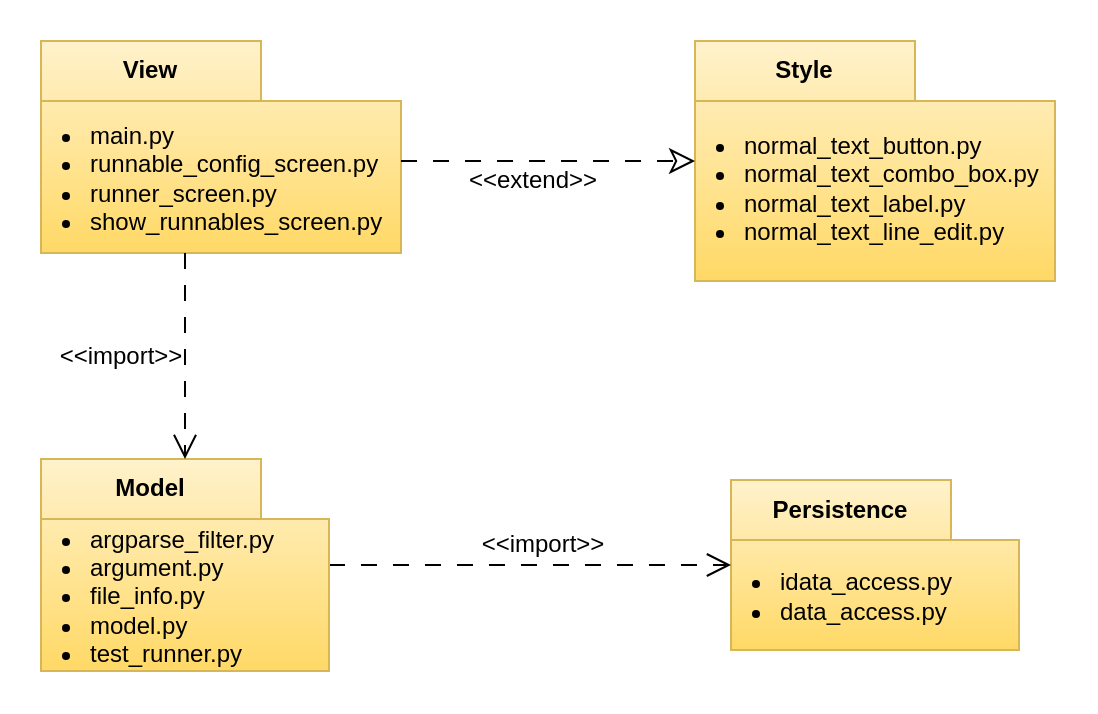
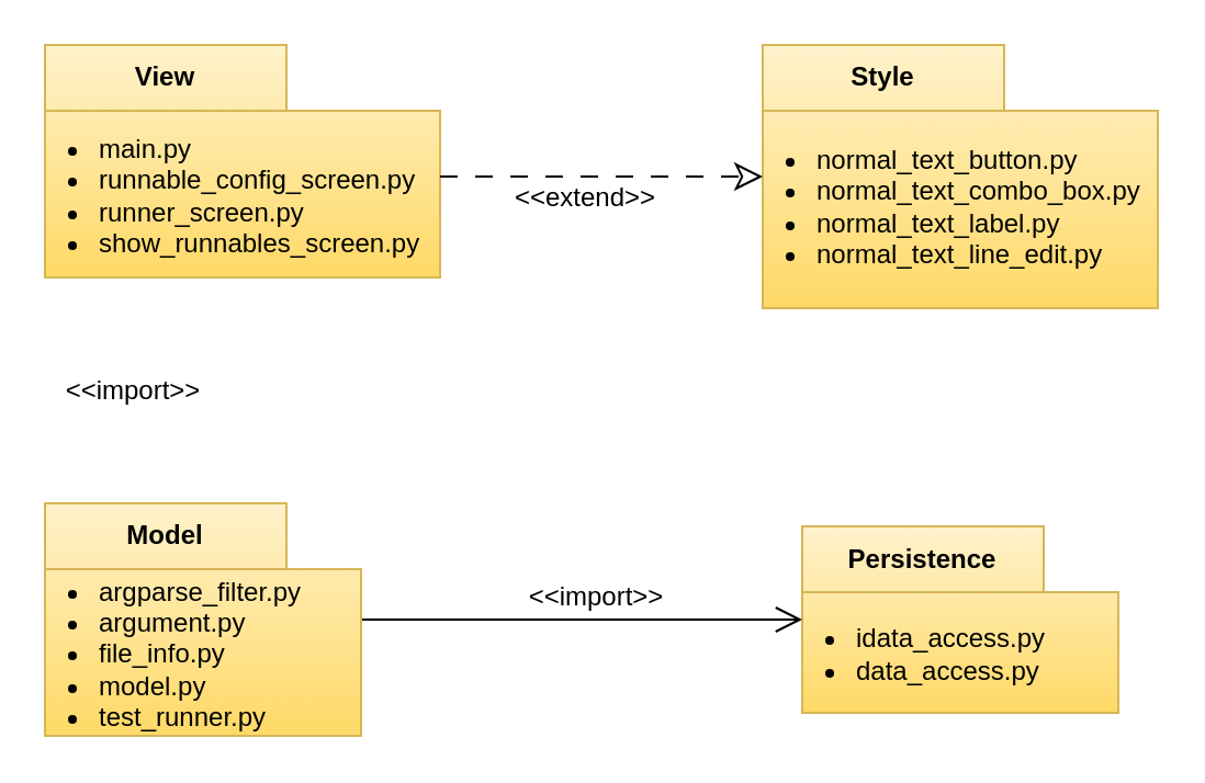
  <mxCell id="0" />
  <mxCell id="1" parent="0" />
  <mxCell id="2" value="Persistence" style="shape=folder;fontStyle=1;tabWidth=110;tabHeight=30;tabPosition=left;html=1;boundedLbl=1;labelInHeader=1;container=1;collapsible=0;whiteSpace=wrap;fillColor=#fff2cc;gradientColor=#ffd966;strokeColor=#d6b656;" parent="1" vertex="1"><mxGeometry x="365" y="239.5" width="144" height="85" as="geometry" /></mxCell>
  <mxCell id="3" value="&lt;div style=&quot;&quot;&gt;&lt;ul&gt;&lt;li&gt;idata_access.py&lt;/li&gt;&lt;li&gt;data_access.py&lt;/li&gt;&lt;/ul&gt;&lt;/div&gt;" style="html=1;strokeColor=none;resizeWidth=1;resizeHeight=1;fillColor=none;part=1;connectable=0;allowArrows=0;deletable=0;whiteSpace=wrap;align=left;" parent="2" vertex="1"><mxGeometry width="161" height="56" relative="1" as="geometry"><mxPoint x="-17" y="30" as="offset" /></mxGeometry></mxCell>
- <mxCell id="4" style="edgeStyle=orthogonalEdgeStyle;rounded=0;orthogonalLoop=1;jettySize=auto;html=1;endArrow=open;endFill=0;endSize=10;dashed=1;dashPattern=8 8;" parent="1" source="5" target="2" edge="1"><mxGeometry relative="1" as="geometry" /></mxCell>
+ <mxCell id="4" style="edgeStyle=orthogonalEdgeStyle;rounded=0;orthogonalLoop=1;jettySize=auto;html=1;endArrow=open;endFill=0;endSize=10;dashed=0;dashPattern=8 8;" parent="1" source="5" target="2" edge="1"><mxGeometry relative="1" as="geometry" /></mxCell>
  <mxCell id="5" value="Model" style="shape=folder;fontStyle=1;tabWidth=110;tabHeight=30;tabPosition=left;html=1;boundedLbl=1;labelInHeader=1;container=1;collapsible=0;whiteSpace=wrap;fillColor=#fff2cc;gradientColor=#ffd966;strokeColor=#d6b656;" parent="1" vertex="1"><mxGeometry x="20" y="229" width="144" height="106" as="geometry" /></mxCell>
  <mxCell id="6" value="&lt;div style=&quot;&quot;&gt;&lt;ul&gt;&lt;li&gt;argparse_filter.py&lt;/li&gt;&lt;li&gt;argument.py&lt;/li&gt;&lt;li&gt;file_info.py&lt;/li&gt;&lt;li&gt;model.py&lt;/li&gt;&lt;li&gt;test_runner.py&lt;/li&gt;&lt;/ul&gt;&lt;/div&gt;" style="html=1;strokeColor=none;resizeWidth=1;resizeHeight=1;fillColor=none;part=1;connectable=0;allowArrows=0;deletable=0;whiteSpace=wrap;align=left;" parent="5" vertex="1"><mxGeometry width="161" height="77" relative="1" as="geometry"><mxPoint x="-17" y="30" as="offset" /></mxGeometry></mxCell>
  <mxCell id="7" value="View" style="shape=folder;fontStyle=1;tabWidth=110;tabHeight=30;tabPosition=left;html=1;boundedLbl=1;labelInHeader=1;container=1;collapsible=0;whiteSpace=wrap;fillColor=#fff2cc;gradientColor=#ffd966;strokeColor=#d6b656;" parent="1" vertex="1"><mxGeometry x="20" y="20" width="180" height="106" as="geometry" /></mxCell>
  <mxCell id="8" value="&lt;div style=&quot;&quot;&gt;&lt;ul&gt;&lt;li&gt;main.py&lt;/li&gt;&lt;li&gt;runnable_config_screen.py&lt;/li&gt;&lt;li&gt;runner_screen.py&lt;/li&gt;&lt;li&gt;show_runnables_screen.py&lt;/li&gt;&lt;/ul&gt;&lt;/div&gt;" style="html=1;strokeColor=none;resizeWidth=1;resizeHeight=1;fillColor=none;part=1;connectable=0;allowArrows=0;deletable=0;whiteSpace=wrap;align=left;" parent="7" vertex="1"><mxGeometry width="201.25" height="77" relative="1" as="geometry"><mxPoint x="-17" y="30" as="offset" /></mxGeometry></mxCell>
  <mxCell id="9" value="Style" style="shape=folder;fontStyle=1;tabWidth=110;tabHeight=30;tabPosition=left;html=1;boundedLbl=1;labelInHeader=1;container=1;collapsible=0;whiteSpace=wrap;fillColor=#fff2cc;gradientColor=#ffd966;strokeColor=#d6b656;" parent="1" vertex="1"><mxGeometry x="347" y="20" width="180" height="120" as="geometry" /></mxCell>
  <mxCell id="10" value="&lt;div style=&quot;&quot;&gt;&lt;ul&gt;&lt;li&gt;normal_text_button.py&lt;/li&gt;&lt;li&gt;normal_text_combo_box.py&lt;/li&gt;&lt;li&gt;normal_text_label.py&lt;/li&gt;&lt;li&gt;normal_text_line_edit.py&lt;/li&gt;&lt;/ul&gt;&lt;/div&gt;" style="html=1;strokeColor=none;resizeWidth=1;resizeHeight=1;fillColor=none;part=1;connectable=0;allowArrows=0;deletable=0;whiteSpace=wrap;align=left;" parent="9" vertex="1"><mxGeometry width="201.25" height="87.17" relative="1" as="geometry"><mxPoint x="-17" y="30" as="offset" /></mxGeometry></mxCell>
  <mxCell id="11" value="&amp;lt;&amp;lt;import&amp;gt;&amp;gt;" style="text;html=1;align=center;verticalAlign=middle;resizable=0;points=[];autosize=1;strokeColor=none;fillColor=none;" parent="1" vertex="1"><mxGeometry x="231" y="259" width="79" height="26" as="geometry" /></mxCell>
- <mxCell id="12" style="edgeStyle=orthogonalEdgeStyle;rounded=0;orthogonalLoop=1;jettySize=auto;html=1;endArrow=open;endFill=0;endSize=10;dashed=1;dashPattern=8 8;" parent="1" source="7" target="5" edge="1"><mxGeometry relative="1" as="geometry"><mxPoint x="174" y="292" as="sourcePoint" /><mxPoint x="375" y="292" as="targetPoint" /><Array as="points"><mxPoint x="92" y="152" /><mxPoint x="92" y="152" /></Array></mxGeometry></mxCell>
  <mxCell id="13" value="&amp;lt;&amp;lt;import&amp;gt;&amp;gt;" style="text;html=1;align=center;verticalAlign=middle;resizable=0;points=[];autosize=1;strokeColor=none;fillColor=none;" parent="1" vertex="1"><mxGeometry x="20" y="165" width="79" height="26" as="geometry" /></mxCell>
  <mxCell id="14" style="edgeStyle=orthogonalEdgeStyle;rounded=0;orthogonalLoop=1;jettySize=auto;html=1;endArrow=classic;endFill=0;endSize=10;dashed=1;dashPattern=8 8;" parent="1" source="7" target="9" edge="1"><mxGeometry relative="1" as="geometry"><mxPoint x="102" y="136" as="sourcePoint" /><mxPoint x="102" y="239" as="targetPoint" /><Array as="points"><mxPoint x="235" y="80" /><mxPoint x="235" y="80" /></Array></mxGeometry></mxCell>
  <mxCell id="15" value="&amp;lt;&amp;lt;extend&amp;gt;&amp;gt;" style="text;html=1;align=center;verticalAlign=middle;resizable=0;points=[];autosize=1;strokeColor=none;fillColor=none;" parent="1" vertex="1"><mxGeometry x="225" y="77" width="82" height="26" as="geometry" /></mxCell>
